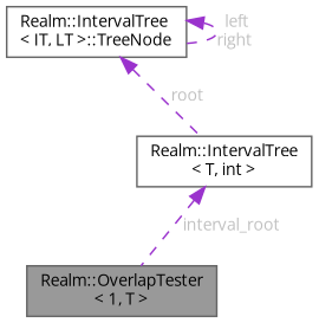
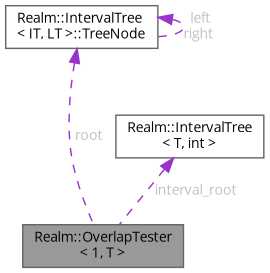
  digraph {
    fontname="Open Sans"
    node [color=gray40 fillcolor=white fontname="Open Sans" fontsize=10 shape=box style=filled]
    edge [color=darkorchid3 dir=back fontcolor=grey fontname="Open Sans" fontsize=10 labelfontname=Helvetica labelfontsize=10 style=dashed]
    n1 [fillcolor=grey60 fontcolor=black height=0.2 label="Realm::OverlapTester\l\< 1, T \>" width=0.4]
    n2 [height=0.2 label="Realm::IntervalTree\l\< T, int \>" width=0.4]
    n3 [height=0.2 label="Realm::IntervalTree\l\< IT, LT \>::TreeNode" width=0.4]
    n2 -> n1 [label=" interval_root"]
-   n3 -> n2 [label=" root"]
+   n3 -> n1 [label=" root"]
    n3 -> n3 [label=" left\nright"]
  }
